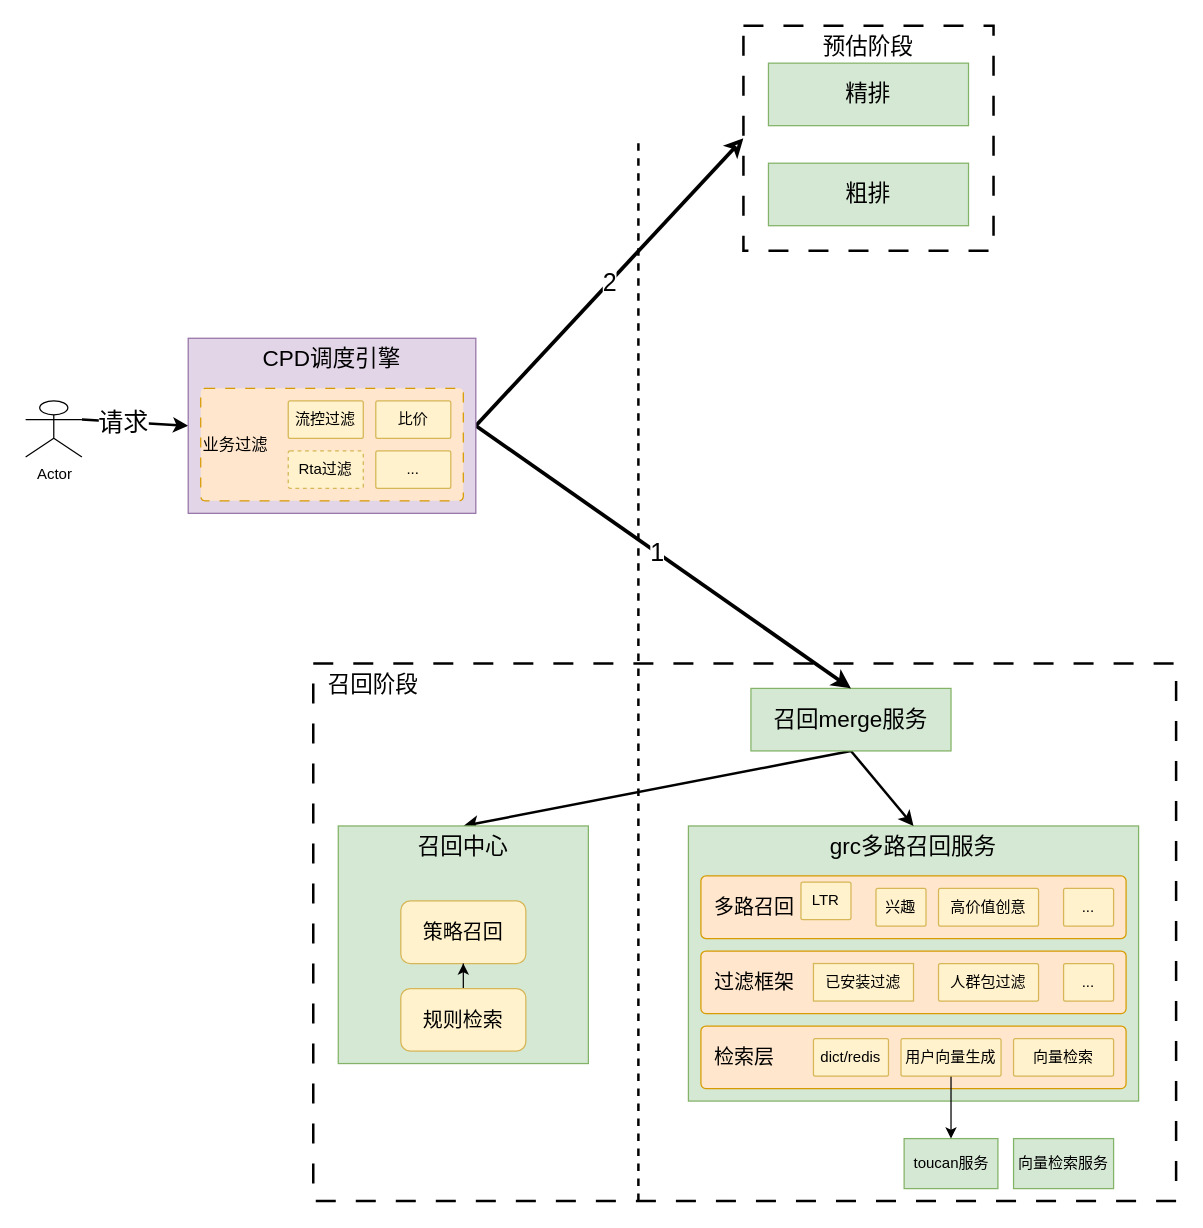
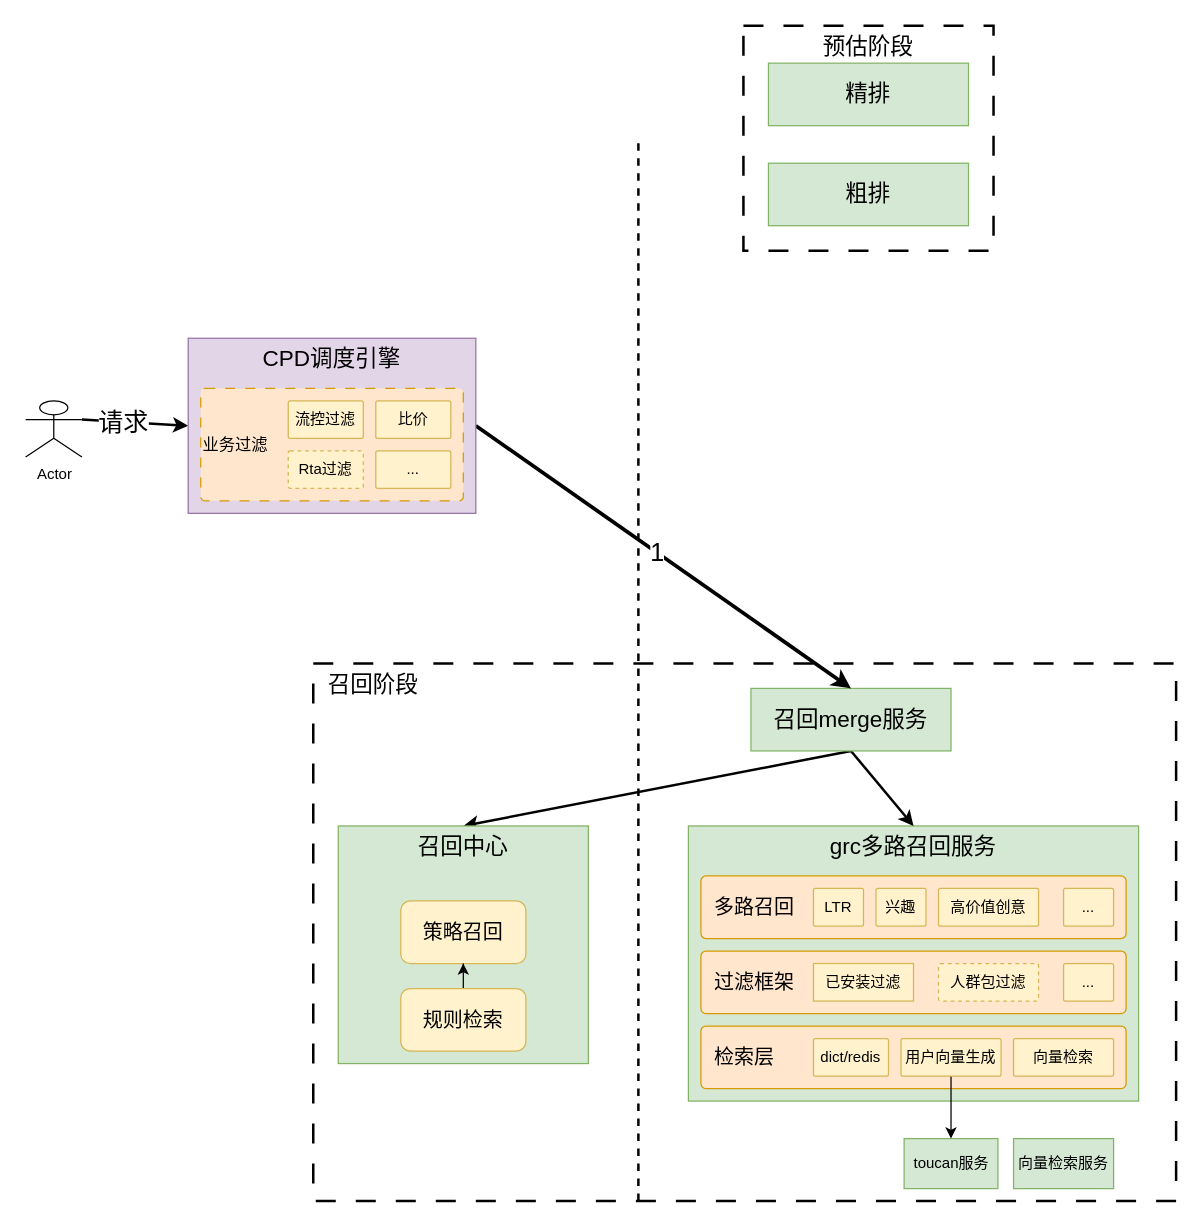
  <mxCell id="0" />
  <mxCell id="1" parent="0" />
  <mxCell id="2" value="&lt;font style=&quot;font-size: 18px;&quot;&gt;&amp;nbsp; 召回阶段&lt;/font&gt;" style="rounded=0;whiteSpace=wrap;html=1;dashed=1;dashPattern=8 8;strokeWidth=2;align=left;verticalAlign=top;" vertex="1" parent="1"><mxGeometry x="250" y="530" width="690" height="430" as="geometry" /></mxCell>
  <mxCell id="3" value="&lt;font style=&quot;font-size: 18px;&quot;&gt;grc多路召回服务&lt;/font&gt;" style="rounded=0;whiteSpace=wrap;html=1;verticalAlign=top;fillColor=#d5e8d4;strokeColor=#82b366;" vertex="1" parent="1"><mxGeometry x="550" y="660" width="360" height="220" as="geometry" /></mxCell>
  <mxCell id="4" value="&lt;font style=&quot;font-size: 16px;&quot;&gt;&amp;nbsp; 多路召回&lt;/font&gt;" style="rounded=1;whiteSpace=wrap;html=1;arcSize=8;verticalAlign=middle;fillColor=#ffe6cc;strokeColor=#d79b00;align=left;" vertex="1" parent="1"><mxGeometry x="560" y="700" width="340" height="50" as="geometry" /></mxCell>
  <mxCell id="5" value="&lt;font style=&quot;font-size: 16px;&quot;&gt;&amp;nbsp; 过滤框架&lt;/font&gt;" style="rounded=1;whiteSpace=wrap;html=1;arcSize=8;verticalAlign=middle;fillColor=#ffe6cc;strokeColor=#d79b00;align=left;" vertex="1" parent="1"><mxGeometry x="560" y="760" width="340" height="50" as="geometry" /></mxCell>
  <mxCell id="6" value="已安装过滤" style="whiteSpace=wrap;html=1;arcSize=5;fillColor=#fff2cc;strokeColor=#d6b656;rounded=0;" vertex="1" parent="1"><mxGeometry x="650" y="770" width="80" height="30" as="geometry" /></mxCell>
- <mxCell id="7" value="人群包过滤" style="rounded=1;whiteSpace=wrap;html=1;arcSize=5;fillColor=#fff2cc;strokeColor=#d6b656;" vertex="1" parent="1"><mxGeometry x="750" y="770" width="80" height="30" as="geometry" /></mxCell>
+ <mxCell id="7" value="人群包过滤" style="rounded=1;whiteSpace=wrap;html=1;arcSize=5;fillColor=#fff2cc;strokeColor=#d6b656;dashed=1;" vertex="1" parent="1"><mxGeometry x="750" y="770" width="80" height="30" as="geometry" /></mxCell>
  <mxCell id="8" value="..." style="rounded=1;whiteSpace=wrap;html=1;arcSize=5;fillColor=#fff2cc;strokeColor=#d6b656;" vertex="1" parent="1"><mxGeometry x="850" y="770" width="40" height="30" as="geometry" /></mxCell>
- <mxCell id="9" value="LTR" style="rounded=1;whiteSpace=wrap;html=1;arcSize=5;fillColor=#fff2cc;strokeColor=#d6b656;" vertex="1" parent="1"><mxGeometry x="640" y="705" width="40" height="30" as="geometry" /></mxCell>
+ <mxCell id="9" value="LTR" style="rounded=1;whiteSpace=wrap;html=1;arcSize=5;fillColor=#fff2cc;strokeColor=#d6b656;" vertex="1" parent="1"><mxGeometry x="650" y="710" width="40" height="30" as="geometry" /></mxCell>
  <mxCell id="10" value="兴趣" style="rounded=1;whiteSpace=wrap;html=1;arcSize=5;fillColor=#fff2cc;strokeColor=#d6b656;" vertex="1" parent="1"><mxGeometry x="700" y="710" width="40" height="30" as="geometry" /></mxCell>
  <mxCell id="11" value="高价值创意" style="rounded=1;whiteSpace=wrap;html=1;arcSize=5;fillColor=#fff2cc;strokeColor=#d6b656;" vertex="1" parent="1"><mxGeometry x="750" y="710" width="80" height="30" as="geometry" /></mxCell>
  <mxCell id="12" value="..." style="rounded=1;whiteSpace=wrap;html=1;arcSize=5;fillColor=#fff2cc;strokeColor=#d6b656;" vertex="1" parent="1"><mxGeometry x="850" y="710" width="40" height="30" as="geometry" /></mxCell>
  <mxCell id="13" value="&lt;font style=&quot;font-size: 16px;&quot;&gt;&amp;nbsp; 检索层&lt;/font&gt;" style="rounded=1;whiteSpace=wrap;html=1;arcSize=8;verticalAlign=middle;fillColor=#ffe6cc;strokeColor=#d79b00;align=left;" vertex="1" parent="1"><mxGeometry x="560" y="820" width="340" height="50" as="geometry" /></mxCell>
  <mxCell id="14" value="向量检索" style="rounded=1;whiteSpace=wrap;html=1;arcSize=5;fillColor=#fff2cc;strokeColor=#d6b656;" vertex="1" parent="1"><mxGeometry x="810" y="830" width="80" height="30" as="geometry" /></mxCell>
  <mxCell id="15" value="向量检索服务" style="rounded=0;whiteSpace=wrap;html=1;fillColor=#d5e8d4;strokeColor=#82b366;" vertex="1" parent="1"><mxGeometry x="810" y="910" width="80" height="40" as="geometry" /></mxCell>
  <mxCell id="16" value="toucan服务" style="rounded=0;whiteSpace=wrap;html=1;fillColor=#d5e8d4;strokeColor=#82b366;" vertex="1" parent="1"><mxGeometry x="722.5" y="910" width="75" height="40" as="geometry" /></mxCell>
  <mxCell id="17" style="edgeStyle=orthogonalEdgeStyle;rounded=0;orthogonalLoop=1;jettySize=auto;html=1;exitX=0.5;exitY=1;exitDx=0;exitDy=0;entryX=0.5;entryY=0;entryDx=0;entryDy=0;" edge="1" parent="1" source="18" target="16"><mxGeometry relative="1" as="geometry" /></mxCell>
  <mxCell id="18" value="用户向量生成" style="rounded=1;whiteSpace=wrap;html=1;arcSize=5;fillColor=#fff2cc;strokeColor=#d6b656;" vertex="1" parent="1"><mxGeometry x="720" y="830" width="80" height="30" as="geometry" /></mxCell>
  <mxCell id="19" value="dict/redis" style="rounded=1;whiteSpace=wrap;html=1;arcSize=5;fillColor=#fff2cc;strokeColor=#d6b656;" vertex="1" parent="1"><mxGeometry x="650" y="830" width="60" height="30" as="geometry" /></mxCell>
  <mxCell id="20" style="rounded=0;orthogonalLoop=1;jettySize=auto;html=1;exitX=0.5;exitY=1;exitDx=0;exitDy=0;entryX=0.5;entryY=0;entryDx=0;entryDy=0;strokeWidth=2;" edge="1" parent="1" source="22" target="3"><mxGeometry relative="1" as="geometry" /></mxCell>
  <mxCell id="21" style="rounded=0;orthogonalLoop=1;jettySize=auto;html=1;exitX=0.5;exitY=1;exitDx=0;exitDy=0;entryX=0.5;entryY=0;entryDx=0;entryDy=0;strokeWidth=2;" edge="1" parent="1" source="22" target="24"><mxGeometry relative="1" as="geometry" /></mxCell>
  <mxCell id="22" value="&lt;span style=&quot;font-size: 18px;&quot;&gt;召回merge服务&lt;/span&gt;" style="rounded=0;whiteSpace=wrap;html=1;verticalAlign=middle;fillColor=#d5e8d4;strokeColor=#82b366;align=center;" vertex="1" parent="1"><mxGeometry x="600" y="550" width="160" height="50" as="geometry" /></mxCell>
  <mxCell id="23" value="" style="group" vertex="1" connectable="0" parent="1"><mxGeometry x="270" y="660" width="200" height="190" as="geometry" /></mxCell>
  <mxCell id="24" value="&lt;font style=&quot;font-size: 18px;&quot;&gt;召回中心&lt;/font&gt;" style="rounded=0;whiteSpace=wrap;html=1;verticalAlign=top;fillColor=#d5e8d4;strokeColor=#82b366;" vertex="1" parent="23"><mxGeometry width="200" height="190" as="geometry" /></mxCell>
  <mxCell id="25" value="策略召回" style="rounded=1;whiteSpace=wrap;html=1;fillColor=#fff2cc;strokeColor=#d6b656;fontSize=16;" vertex="1" parent="23"><mxGeometry x="50" y="60" width="100" height="50" as="geometry" /></mxCell>
  <mxCell id="26" style="edgeStyle=orthogonalEdgeStyle;rounded=0;orthogonalLoop=1;jettySize=auto;html=1;exitX=0.5;exitY=0;exitDx=0;exitDy=0;" edge="1" parent="23" source="27" target="25"><mxGeometry relative="1" as="geometry" /></mxCell>
  <mxCell id="27" value="规则检索" style="rounded=1;whiteSpace=wrap;html=1;fillColor=#fff2cc;strokeColor=#d6b656;fontSize=16;" vertex="1" parent="23"><mxGeometry x="50" y="130" width="100" height="50" as="geometry" /></mxCell>
  <mxCell id="28" style="rounded=0;orthogonalLoop=1;jettySize=auto;html=1;exitX=1;exitY=0.5;exitDx=0;exitDy=0;entryX=0.5;entryY=0;entryDx=0;entryDy=0;strokeWidth=3;" edge="1" parent="1" source="40" target="22"><mxGeometry relative="1" as="geometry" /></mxCell>
  <mxCell id="29" value="&lt;font style=&quot;font-size: 20px;&quot;&gt;1&lt;/font&gt;" style="edgeLabel;html=1;align=center;verticalAlign=middle;resizable=0;points=[];" vertex="1" connectable="0" parent="28"><mxGeometry x="-0.037" y="1" relative="1" as="geometry"><mxPoint as="offset" /></mxGeometry></mxCell>
  <mxCell id="30" value="" style="endArrow=none;html=1;rounded=0;strokeWidth=2;dashed=1;" edge="1" parent="1"><mxGeometry width="50" height="50" relative="1" as="geometry"><mxPoint x="510" y="960" as="sourcePoint" /><mxPoint x="510" y="110" as="targetPoint" /></mxGeometry></mxCell>
- <mxCell id="31" value="&lt;font style=&quot;font-size: 20px;&quot;&gt;2&lt;/font&gt;" style="rounded=0;orthogonalLoop=1;jettySize=auto;html=1;exitX=0;exitY=0.5;exitDx=0;exitDy=0;entryX=1;entryY=0.5;entryDx=0;entryDy=0;startArrow=classic;startFill=0;endArrow=none;strokeWidth=3;" edge="1" parent="1" source="36" target="40"><mxGeometry relative="1" as="geometry" /></mxCell>
  <mxCell id="32" style="rounded=0;orthogonalLoop=1;jettySize=auto;html=1;exitX=1;exitY=0.333;exitDx=0;exitDy=0;exitPerimeter=0;entryX=0;entryY=0.5;entryDx=0;entryDy=0;strokeWidth=2;" edge="1" parent="1" source="34" target="40"><mxGeometry relative="1" as="geometry" /></mxCell>
  <mxCell id="33" value="&lt;font style=&quot;font-size: 20px;&quot;&gt;请求&lt;/font&gt;" style="edgeLabel;html=1;align=center;verticalAlign=middle;resizable=0;points=[];" vertex="1" connectable="0" parent="32"><mxGeometry x="-0.234" relative="1" as="geometry"><mxPoint as="offset" /></mxGeometry></mxCell>
  <mxCell id="34" value="Actor" style="shape=umlActor;verticalLabelPosition=bottom;verticalAlign=top;html=1;outlineConnect=0;" vertex="1" parent="1"><mxGeometry x="20" y="320" width="45" height="45" as="geometry" /></mxCell>
  <mxCell id="35" value="" style="group" vertex="1" connectable="0" parent="1"><mxGeometry x="594" y="20" width="200" height="180" as="geometry" /></mxCell>
  <mxCell id="36" value="&lt;font style=&quot;font-size: 18px;&quot;&gt;预估阶段&lt;/font&gt;" style="rounded=0;whiteSpace=wrap;html=1;dashed=1;dashPattern=8 8;verticalAlign=top;strokeWidth=2;" vertex="1" parent="35"><mxGeometry width="200" height="180" as="geometry" /></mxCell>
  <mxCell id="37" value="&lt;span style=&quot;font-size: 18px;&quot;&gt;粗排&lt;/span&gt;" style="rounded=0;whiteSpace=wrap;html=1;verticalAlign=middle;fillColor=#d5e8d4;strokeColor=#82b366;align=center;" vertex="1" parent="35"><mxGeometry x="20" y="110" width="160" height="50" as="geometry" /></mxCell>
  <mxCell id="38" value="&lt;span style=&quot;font-size: 18px;&quot;&gt;精排&lt;/span&gt;" style="rounded=0;whiteSpace=wrap;html=1;verticalAlign=middle;fillColor=#d5e8d4;strokeColor=#82b366;align=center;" vertex="1" parent="35"><mxGeometry x="20" y="30" width="160" height="50" as="geometry" /></mxCell>
  <mxCell id="39" value="" style="group" vertex="1" connectable="0" parent="1"><mxGeometry x="150" y="270" width="230" height="140" as="geometry" /></mxCell>
  <mxCell id="40" value="&lt;span style=&quot;font-size: 18px;&quot;&gt;CPD调度引擎&lt;/span&gt;" style="rounded=0;whiteSpace=wrap;html=1;verticalAlign=top;fillColor=#e1d5e7;strokeColor=#9673a6;align=center;" vertex="1" parent="39"><mxGeometry width="230" height="140" as="geometry" /></mxCell>
  <mxCell id="41" value="&lt;font style=&quot;font-size: 13px;&quot;&gt;业务过滤&lt;/font&gt;" style="rounded=1;whiteSpace=wrap;html=1;arcSize=4;verticalAlign=middle;fillColor=#ffe6cc;strokeColor=#d79b00;align=left;dashed=1;dashPattern=8 8;" vertex="1" parent="39"><mxGeometry x="10" y="40" width="210" height="90" as="geometry" /></mxCell>
  <mxCell id="42" value="流控过滤" style="rounded=1;whiteSpace=wrap;html=1;arcSize=5;fillColor=#fff2cc;strokeColor=#d6b656;" vertex="1" parent="39"><mxGeometry x="80" y="50" width="60" height="30" as="geometry" /></mxCell>
  <mxCell id="43" value="比价" style="rounded=1;whiteSpace=wrap;html=1;arcSize=5;fillColor=#fff2cc;strokeColor=#d6b656;" vertex="1" parent="39"><mxGeometry x="150" y="50" width="60" height="30" as="geometry" /></mxCell>
  <mxCell id="44" value="Rta过滤" style="rounded=1;whiteSpace=wrap;html=1;arcSize=5;fillColor=#fff2cc;strokeColor=#d6b656;dashed=1;" vertex="1" parent="39"><mxGeometry x="80" y="90" width="60" height="30" as="geometry" /></mxCell>
  <mxCell id="45" value="..." style="rounded=1;whiteSpace=wrap;html=1;arcSize=5;fillColor=#fff2cc;strokeColor=#d6b656;" vertex="1" parent="39"><mxGeometry x="150" y="90" width="60" height="30" as="geometry" /></mxCell>
